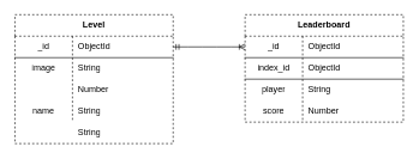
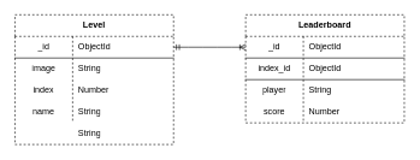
  <mxCell id="0" />
  <mxCell id="1" parent="0" />
  <mxCell id="2" value="Level" style="shape=table;html=1;whiteSpace=wrap;startSize=30;container=1;collapsible=0;childLayout=tableLayout;fixedRows=1;rowLines=0;fontStyle=1;align=center;dashed=1;" vertex="1" parent="1"><mxGeometry x="20" y="20" width="220" height="180" as="geometry" /></mxCell>
  <mxCell id="3" value="" style="shape=partialRectangle;html=1;whiteSpace=wrap;collapsible=0;dropTarget=0;pointerEvents=0;fillColor=none;top=0;left=0;bottom=1;right=0;points=[[0,0.5],[1,0.5]];portConstraint=eastwest;" vertex="1" parent="2"><mxGeometry y="30" width="220" height="30" as="geometry" /></mxCell>
  <mxCell id="4" value="_id" style="shape=partialRectangle;html=1;whiteSpace=wrap;connectable=0;fillColor=none;top=0;left=0;bottom=0;right=0;overflow=hidden;" vertex="1" parent="3"><mxGeometry width="80" height="30" as="geometry" /></mxCell>
  <mxCell id="5" value="ObjectId" style="shape=partialRectangle;html=1;whiteSpace=wrap;connectable=0;fillColor=none;top=0;left=0;bottom=0;right=0;align=left;spacingLeft=6;overflow=hidden;" vertex="1" parent="3"><mxGeometry x="80" width="140" height="30" as="geometry" /></mxCell>
  <mxCell id="6" value="" style="shape=partialRectangle;html=1;whiteSpace=wrap;collapsible=0;dropTarget=0;pointerEvents=0;fillColor=none;top=0;left=0;bottom=0;right=0;points=[[0,0.5],[1,0.5]];portConstraint=eastwest;" vertex="1" parent="2"><mxGeometry y="60" width="220" height="30" as="geometry" /></mxCell>
  <mxCell id="7" value="image" style="shape=partialRectangle;html=1;whiteSpace=wrap;connectable=0;fillColor=none;top=0;left=0;bottom=0;right=0;overflow=hidden;" vertex="1" parent="6"><mxGeometry width="80" height="30" as="geometry" /></mxCell>
  <mxCell id="8" value="String" style="shape=partialRectangle;html=1;whiteSpace=wrap;connectable=0;fillColor=none;top=0;left=0;bottom=0;right=0;align=left;spacingLeft=6;overflow=hidden;" vertex="1" parent="6"><mxGeometry x="80" width="140" height="30" as="geometry" /></mxCell>
  <mxCell id="9" value="" style="shape=partialRectangle;html=1;whiteSpace=wrap;collapsible=0;dropTarget=0;pointerEvents=0;fillColor=none;top=0;left=0;bottom=0;right=0;points=[[0,0.5],[1,0.5]];portConstraint=eastwest;" vertex="1" parent="2"><mxGeometry y="90" width="220" height="30" as="geometry" /></mxCell>
+ <mxCell id="10" value="index" style="shape=partialRectangle;html=1;whiteSpace=wrap;connectable=0;fillColor=none;top=0;left=0;bottom=0;right=0;overflow=hidden;" vertex="1" parent="9"><mxGeometry width="80" height="30" as="geometry" /></mxCell>
  <mxCell id="11" value="Number" style="shape=partialRectangle;html=1;whiteSpace=wrap;connectable=0;fillColor=none;top=0;left=0;bottom=0;right=0;align=left;spacingLeft=6;overflow=hidden;" vertex="1" parent="9"><mxGeometry x="80" width="140" height="30" as="geometry" /></mxCell>
  <mxCell id="12" style="shape=partialRectangle;html=1;whiteSpace=wrap;collapsible=0;dropTarget=0;pointerEvents=0;fillColor=none;top=0;left=0;bottom=0;right=0;points=[[0,0.5],[1,0.5]];portConstraint=eastwest;" vertex="1" parent="2"><mxGeometry y="120" width="220" height="30" as="geometry" /></mxCell>
  <mxCell id="13" value="name" style="shape=partialRectangle;html=1;whiteSpace=wrap;connectable=0;fillColor=none;top=0;left=0;bottom=0;right=0;overflow=hidden;" vertex="1" parent="12"><mxGeometry width="80" height="30" as="geometry" /></mxCell>
  <mxCell id="14" value="String" style="shape=partialRectangle;html=1;whiteSpace=wrap;connectable=0;fillColor=none;top=0;left=0;bottom=0;right=0;align=left;spacingLeft=6;overflow=hidden;" vertex="1" parent="12"><mxGeometry x="80" width="140" height="30" as="geometry" /></mxCell>
  <mxCell id="15" style="shape=partialRectangle;html=1;whiteSpace=wrap;collapsible=0;dropTarget=0;pointerEvents=0;fillColor=none;top=0;left=0;bottom=0;right=0;points=[[0,0.5],[1,0.5]];portConstraint=eastwest;" vertex="1" parent="2"><mxGeometry y="150" width="220" height="30" as="geometry" /></mxCell>
  <mxCell id="16" value="String" style="shape=partialRectangle;html=1;whiteSpace=wrap;connectable=0;fillColor=none;top=0;left=0;bottom=0;right=0;align=left;spacingLeft=6;overflow=hidden;" vertex="1" parent="15"><mxGeometry x="80" width="140" height="30" as="geometry" /></mxCell>
  <mxCell id="17" value="Leaderboard" style="shape=table;html=1;whiteSpace=wrap;startSize=30;container=1;collapsible=0;childLayout=tableLayout;fixedRows=1;rowLines=0;fontStyle=1;align=center;dashed=1;" vertex="1" parent="1"><mxGeometry x="340" y="20" width="220" height="150" as="geometry" /></mxCell>
  <mxCell id="18" value="" style="shape=partialRectangle;html=1;whiteSpace=wrap;collapsible=0;dropTarget=0;pointerEvents=0;fillColor=none;top=0;left=0;bottom=1;right=0;points=[[0,0.5],[1,0.5]];portConstraint=eastwest;" vertex="1" parent="17"><mxGeometry y="30" width="220" height="30" as="geometry" /></mxCell>
  <mxCell id="19" value="_id" style="shape=partialRectangle;html=1;whiteSpace=wrap;connectable=0;fillColor=none;top=0;left=0;bottom=0;right=0;overflow=hidden;" vertex="1" parent="18"><mxGeometry width="80" height="30" as="geometry" /></mxCell>
  <mxCell id="20" value="ObjectId" style="shape=partialRectangle;html=1;whiteSpace=wrap;connectable=0;fillColor=none;top=0;left=0;bottom=0;right=0;align=left;spacingLeft=6;overflow=hidden;" vertex="1" parent="18"><mxGeometry x="80" width="140" height="30" as="geometry" /></mxCell>
  <mxCell id="21" style="shape=partialRectangle;html=1;whiteSpace=wrap;collapsible=0;dropTarget=0;pointerEvents=0;fillColor=none;top=0;left=0;bottom=1;right=0;points=[[0,0.5],[1,0.5]];portConstraint=eastwest;" vertex="1" parent="17"><mxGeometry y="60" width="220" height="30" as="geometry" /></mxCell>
  <mxCell id="22" value="index_id" style="shape=partialRectangle;html=1;whiteSpace=wrap;connectable=0;fillColor=none;top=0;left=0;bottom=0;right=0;overflow=hidden;" vertex="1" parent="21"><mxGeometry width="80" height="30" as="geometry" /></mxCell>
  <mxCell id="23" value="ObjectId" style="shape=partialRectangle;html=1;whiteSpace=wrap;connectable=0;fillColor=none;top=0;left=0;bottom=0;right=0;align=left;spacingLeft=6;overflow=hidden;" vertex="1" parent="21"><mxGeometry x="80" width="140" height="30" as="geometry" /></mxCell>
  <mxCell id="24" value="" style="shape=partialRectangle;html=1;whiteSpace=wrap;collapsible=0;dropTarget=0;pointerEvents=0;fillColor=none;top=0;left=0;bottom=0;right=0;points=[[0,0.5],[1,0.5]];portConstraint=eastwest;" vertex="1" parent="17"><mxGeometry y="90" width="220" height="30" as="geometry" /></mxCell>
  <mxCell id="25" value="player" style="shape=partialRectangle;html=1;whiteSpace=wrap;connectable=0;fillColor=none;top=0;left=0;bottom=0;right=0;overflow=hidden;" vertex="1" parent="24"><mxGeometry width="80" height="30" as="geometry" /></mxCell>
  <mxCell id="26" value="String" style="shape=partialRectangle;html=1;whiteSpace=wrap;connectable=0;fillColor=none;top=0;left=0;bottom=0;right=0;align=left;spacingLeft=6;overflow=hidden;" vertex="1" parent="24"><mxGeometry x="80" width="140" height="30" as="geometry" /></mxCell>
  <mxCell id="27" value="" style="shape=partialRectangle;html=1;whiteSpace=wrap;collapsible=0;dropTarget=0;pointerEvents=0;fillColor=none;top=0;left=0;bottom=0;right=0;points=[[0,0.5],[1,0.5]];portConstraint=eastwest;" vertex="1" parent="17"><mxGeometry y="120" width="220" height="30" as="geometry" /></mxCell>
  <mxCell id="28" value="score" style="shape=partialRectangle;html=1;whiteSpace=wrap;connectable=0;fillColor=none;top=0;left=0;bottom=0;right=0;overflow=hidden;" vertex="1" parent="27"><mxGeometry width="80" height="30" as="geometry" /></mxCell>
  <mxCell id="29" value="Number" style="shape=partialRectangle;html=1;whiteSpace=wrap;connectable=0;fillColor=none;top=0;left=0;bottom=0;right=0;align=left;spacingLeft=6;overflow=hidden;" vertex="1" parent="27"><mxGeometry x="80" width="140" height="30" as="geometry" /></mxCell>
  <mxCell id="30" value="" style="edgeStyle=entityRelationEdgeStyle;fontSize=12;html=1;endArrow=ERoneToMany;startArrow=ERmandOne;" edge="1" parent="1" source="3" target="18"><mxGeometry width="100" height="100" relative="1" as="geometry"><mxPoint x="250" y="190" as="sourcePoint" /><mxPoint x="350" y="90" as="targetPoint" /></mxGeometry></mxCell>
